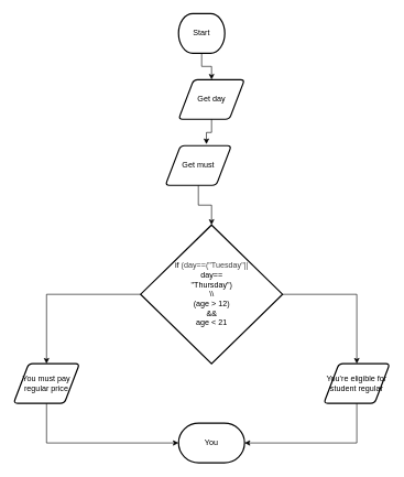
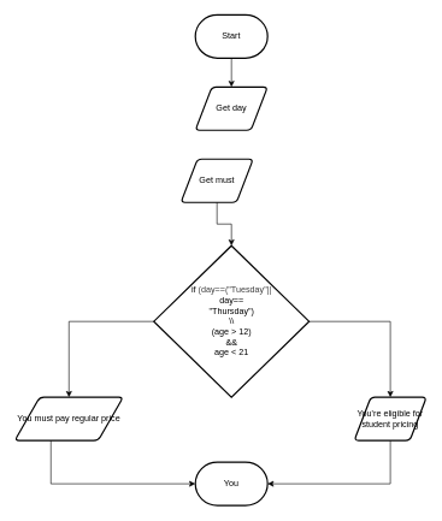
  <mxCell id="0" />
  <mxCell id="1" parent="0" />
- <mxCell id="2" value="Start" style="strokeWidth=2;html=1;shape=mxgraph.flowchart.terminator;whiteSpace=wrap;" parent="1" vertex="1"><mxGeometry x="270" y="20" width="70" height="60" as="geometry" /></mxCell>
+ <mxCell id="2" value="Start" style="strokeWidth=2;html=1;shape=mxgraph.flowchart.terminator;whiteSpace=wrap;" parent="1" vertex="1"><mxGeometry x="270" y="20" width="100" height="60" as="geometry" /></mxCell>
  <mxCell id="3" value="You" style="strokeWidth=2;html=1;shape=mxgraph.flowchart.terminator;whiteSpace=wrap;" parent="1" vertex="1"><mxGeometry x="270" y="640" width="100" height="60" as="geometry" /></mxCell>
  <mxCell id="4" value="Get must" style="shape=parallelogram;html=1;strokeWidth=2;perimeter=parallelogramPerimeter;whiteSpace=wrap;rounded=1;arcSize=12;size=0.23;" vertex="1" parent="1"><mxGeometry x="250" y="220" width="100" height="60" as="geometry" /></mxCell>
  <mxCell id="5" value="" style="edgeStyle=orthogonalEdgeStyle;html=1;rounded=0;" edge="1" parent="1" source="2" target="6"><mxGeometry relative="1" as="geometry"><mxPoint x="320" y="80" as="sourcePoint" /><mxPoint x="320" y="640" as="targetPoint" /></mxGeometry></mxCell>
  <mxCell id="6" value="Get day" style="shape=parallelogram;html=1;strokeWidth=2;perimeter=parallelogramPerimeter;whiteSpace=wrap;rounded=1;arcSize=12;size=0.23;" vertex="1" parent="1"><mxGeometry x="270" y="120" width="100" height="60" as="geometry" /></mxCell>
  <mxCell id="7" style="edgeStyle=orthogonalEdgeStyle;html=1;entryX=0.5;entryY=0;entryDx=0;entryDy=0;rounded=0;curved=0;" edge="1" parent="1" source="9" target="13"><mxGeometry relative="1" as="geometry"><mxPoint x="80" y="445" as="targetPoint" /></mxGeometry></mxCell>
  <mxCell id="8" style="edgeStyle=orthogonalEdgeStyle;html=1;rounded=0;curved=0;entryX=0.5;entryY=0;entryDx=0;entryDy=0;" edge="1" parent="1" source="9" target="15"><mxGeometry relative="1" as="geometry"><mxPoint x="550" y="445" as="targetPoint" /></mxGeometry></mxCell>
  <mxCell id="9" value="if&amp;nbsp;&lt;span style=&quot;color: rgb(63, 63, 63); background-color: transparent;&quot;&gt;(day==(&quot;Tuesday&quot;||&lt;/span&gt;&lt;div&gt;day==&lt;/div&gt;&lt;div&gt;&quot;Thursday&quot;)&lt;/div&gt;&lt;div&gt;\\&lt;/div&gt;&lt;div&gt;(age &amp;gt; 12)&lt;/div&gt;&lt;div&gt;&amp;amp;&amp;amp;&lt;/div&gt;&lt;div&gt;age &amp;lt; 21&lt;/div&gt;" style="strokeWidth=2;html=1;shape=mxgraph.flowchart.decision;whiteSpace=wrap;" vertex="1" parent="1"><mxGeometry x="212.5" y="340" width="215" height="210" as="geometry" /></mxCell>
- <mxCell id="10" style="edgeStyle=orthogonalEdgeStyle;html=1;entryX=0.622;entryY=-0.037;entryDx=0;entryDy=0;entryPerimeter=0;rounded=0;" edge="1" parent="1" source="6" target="4"><mxGeometry relative="1" as="geometry" /></mxCell>
  <mxCell id="11" style="edgeStyle=orthogonalEdgeStyle;html=1;entryX=0.5;entryY=0;entryDx=0;entryDy=0;entryPerimeter=0;rounded=0;" edge="1" parent="1" source="4" target="9"><mxGeometry relative="1" as="geometry" /></mxCell>
  <mxCell id="12" style="edgeStyle=orthogonalEdgeStyle;html=1;entryX=0;entryY=0.5;entryDx=0;entryDy=0;entryPerimeter=0;rounded=0;curved=0;" edge="1" parent="1" source="13" target="3"><mxGeometry relative="1" as="geometry"><mxPoint x="70" y="670" as="targetPoint" /><Array as="points"><mxPoint x="70" y="670" /></Array></mxGeometry></mxCell>
- <mxCell id="13" value="You must pay regular price" style="shape=parallelogram;html=1;strokeWidth=2;perimeter=parallelogramPerimeter;whiteSpace=wrap;rounded=1;arcSize=12;size=0.23;" vertex="1" parent="1"><mxGeometry x="20" y="550" width="100" height="60" as="geometry" /></mxCell>
+ <mxCell id="13" value="You must pay regular price" style="shape=parallelogram;html=1;strokeWidth=2;perimeter=parallelogramPerimeter;whiteSpace=wrap;rounded=1;arcSize=12;size=0.23;" vertex="1" parent="1"><mxGeometry x="20" y="550" width="150" height="60" as="geometry" /></mxCell>
  <mxCell id="14" style="edgeStyle=orthogonalEdgeStyle;html=1;entryX=1;entryY=0.5;entryDx=0;entryDy=0;entryPerimeter=0;rounded=0;" edge="1" parent="1" source="15" target="3"><mxGeometry relative="1" as="geometry"><mxPoint x="540" y="670" as="targetPoint" /><Array as="points"><mxPoint x="540" y="670" /></Array></mxGeometry></mxCell>
- <mxCell id="15" value="You're eligible for&lt;div&gt;student regular&lt;/div&gt;" style="shape=parallelogram;html=1;strokeWidth=2;perimeter=parallelogramPerimeter;whiteSpace=wrap;rounded=1;arcSize=12;size=0.23;" vertex="1" parent="1"><mxGeometry x="490" y="550" width="100" height="60" as="geometry" /></mxCell>
+ <mxCell id="15" value="You're eligible for&lt;div&gt;student pricing&lt;/div&gt;" style="shape=parallelogram;html=1;strokeWidth=2;perimeter=parallelogramPerimeter;whiteSpace=wrap;rounded=1;arcSize=12;size=0.23;" vertex="1" parent="1"><mxGeometry x="490" y="550" width="100" height="60" as="geometry" /></mxCell>
